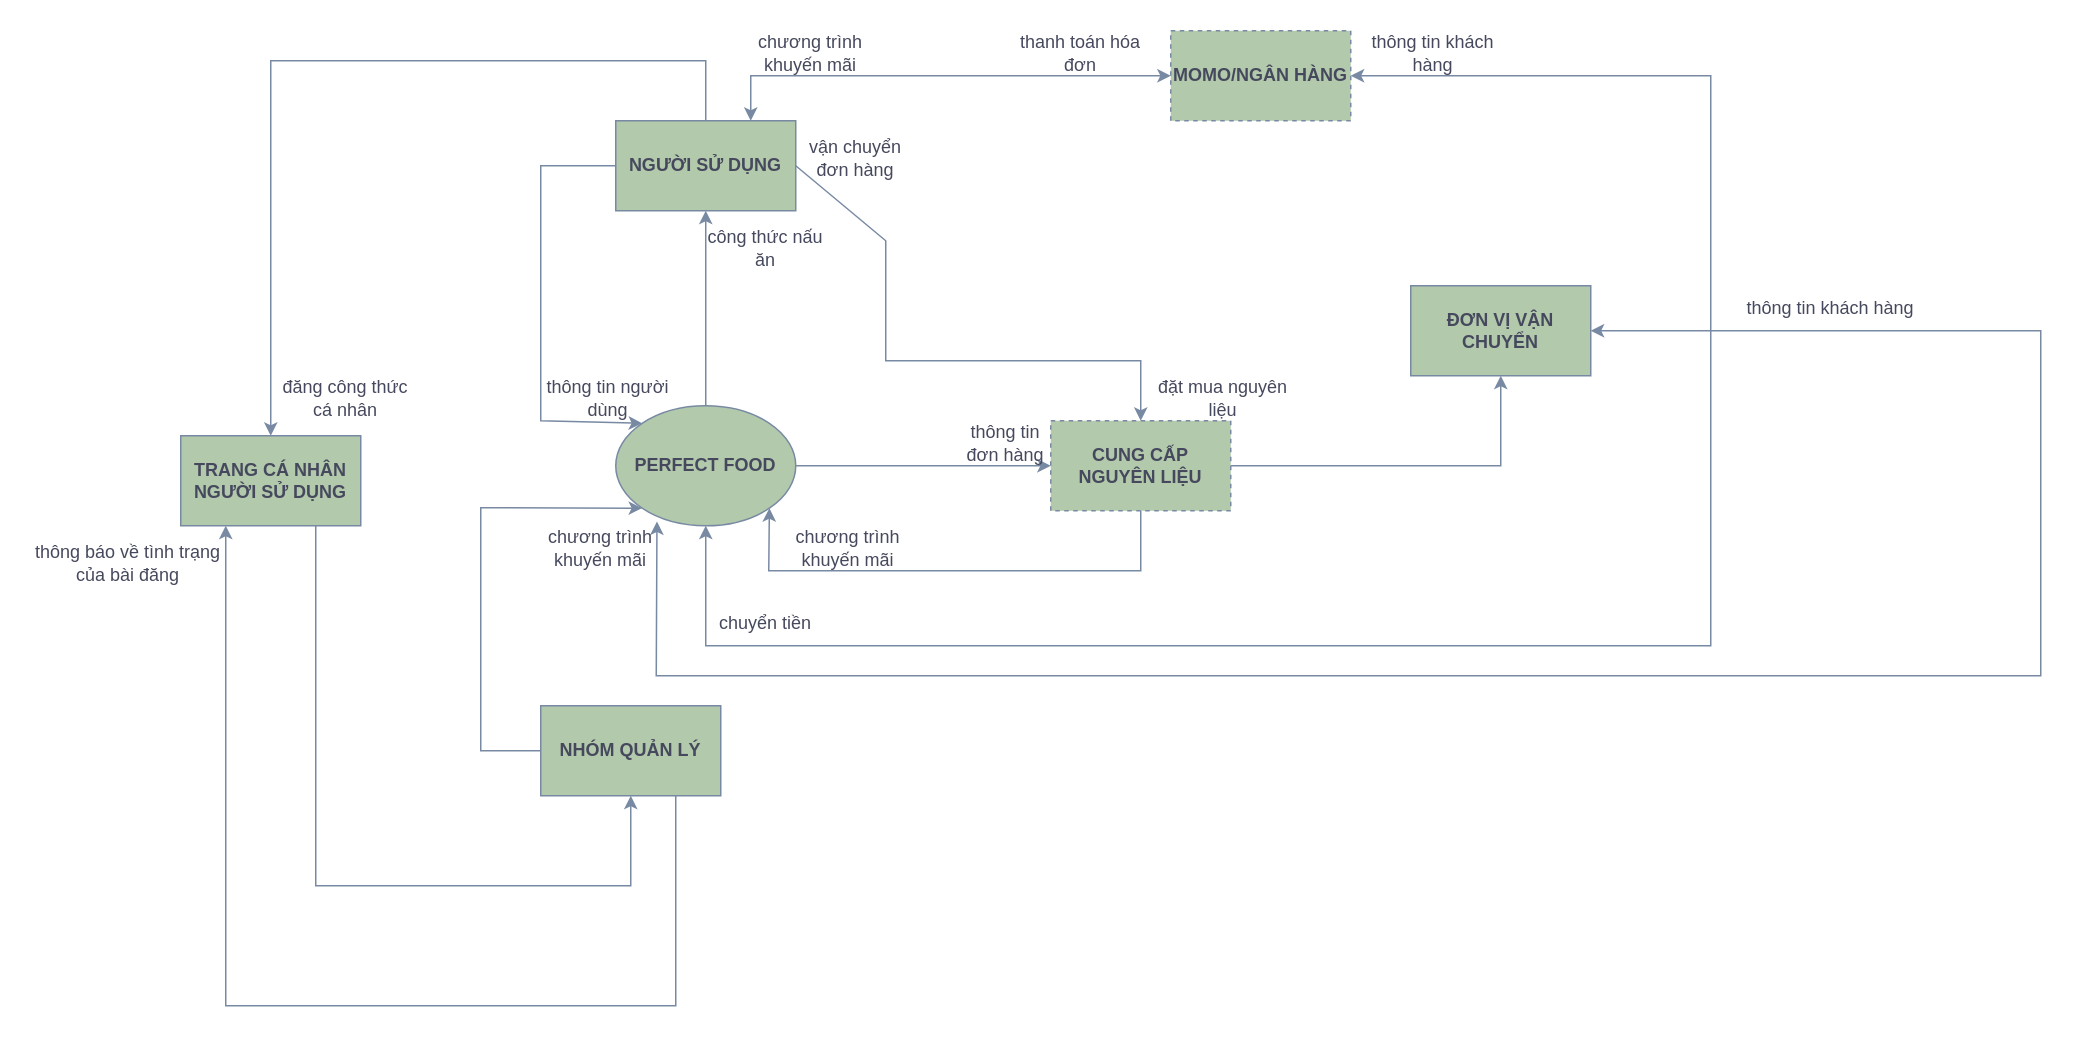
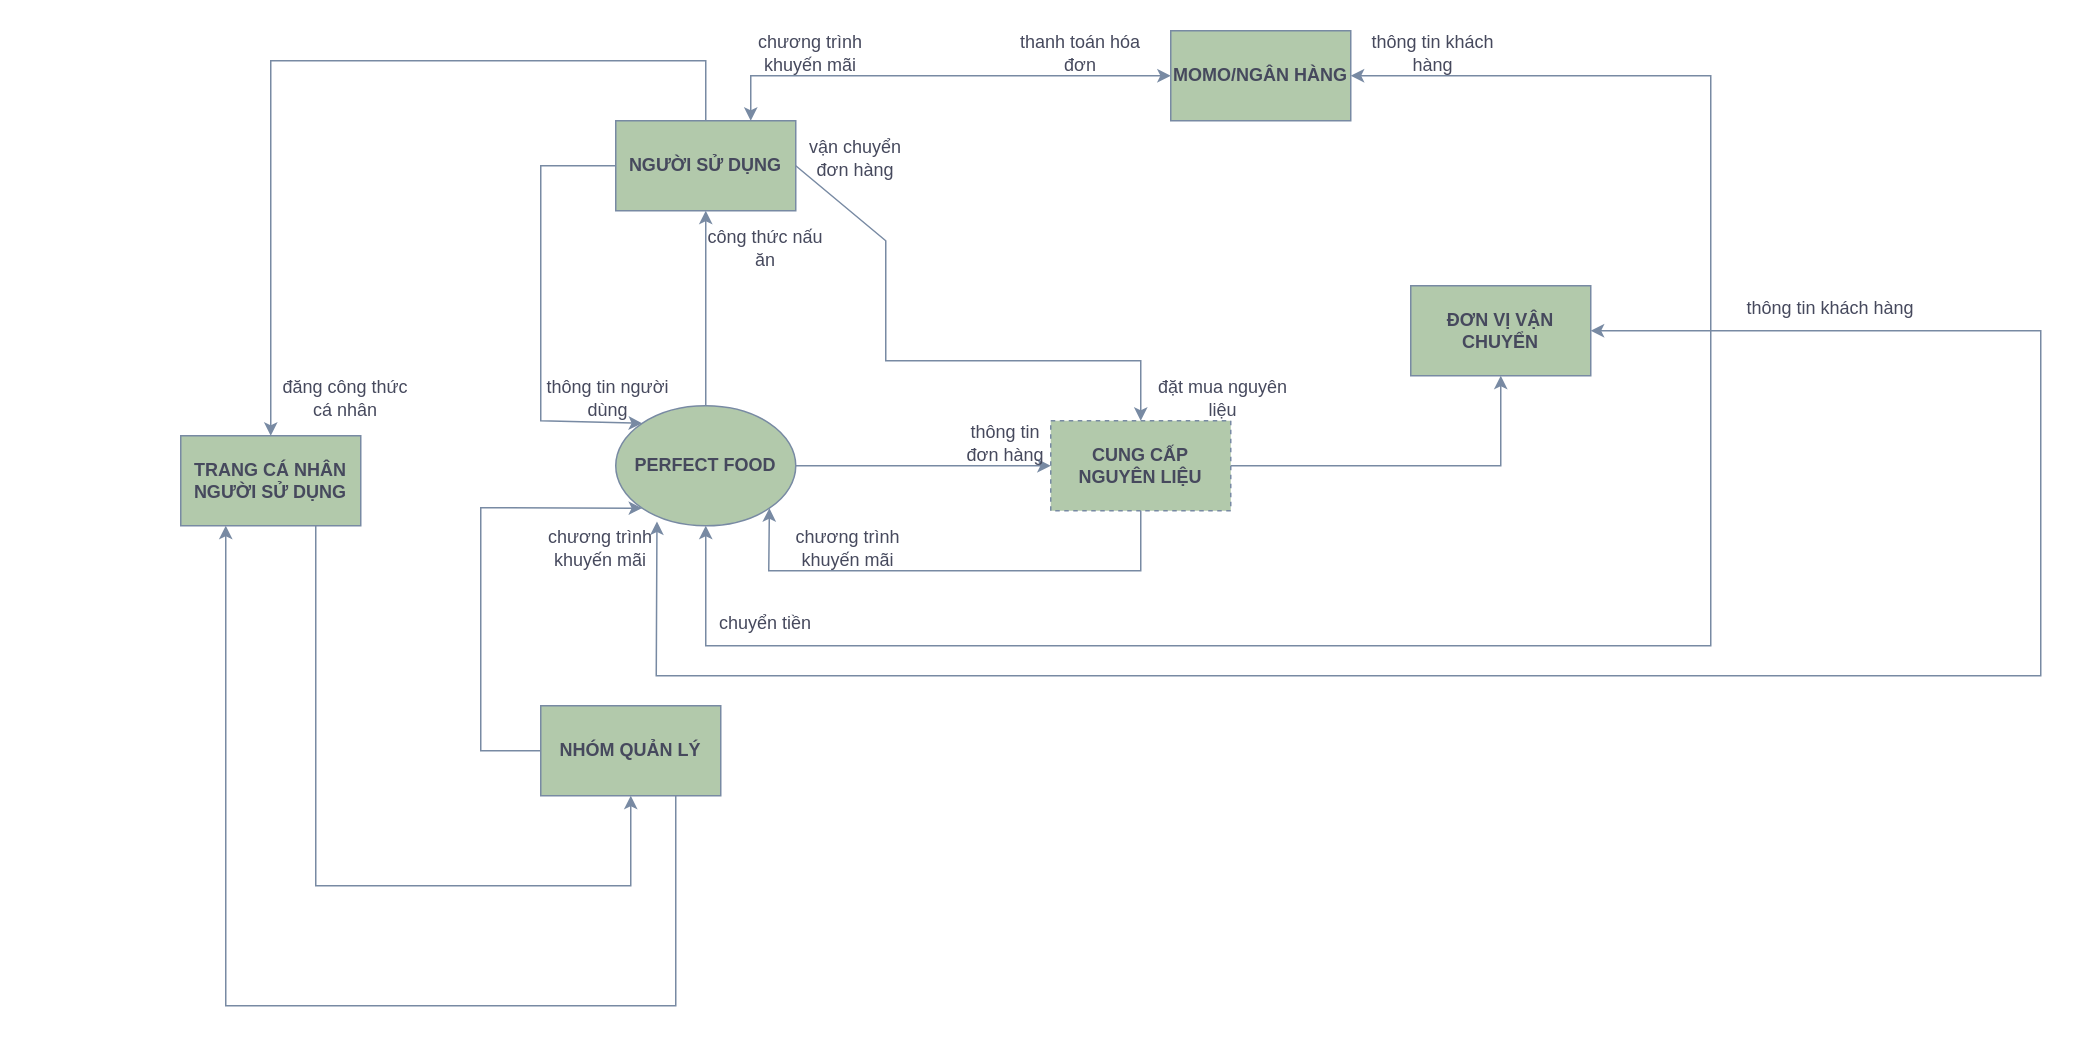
  <mxCell id="0" />
  <mxCell id="1" parent="0" />
  <mxCell id="2" value="&lt;b&gt;CUNG CẤP NGUYÊN LIỆU&lt;/b&gt;" style="rounded=0;whiteSpace=wrap;html=1;labelBackgroundColor=none;fillColor=#B2C9AB;strokeColor=#788AA3;fontColor=#46495D;dashed=1;" vertex="1" parent="1"><mxGeometry x="700" y="280" width="120" height="60" as="geometry" /></mxCell>
  <mxCell id="3" value="&lt;b&gt;NGƯỜI SỬ DỤNG&lt;/b&gt;" style="rounded=0;whiteSpace=wrap;html=1;labelBackgroundColor=none;fillColor=#B2C9AB;strokeColor=#788AA3;fontColor=#46495D;" vertex="1" parent="1"><mxGeometry x="410" y="80" width="120" height="60" as="geometry" /></mxCell>
  <mxCell id="4" value="&lt;b&gt;NHÓM QUẢN LÝ&lt;/b&gt;" style="rounded=0;whiteSpace=wrap;html=1;labelBackgroundColor=none;fillColor=#B2C9AB;strokeColor=#788AA3;fontColor=#46495D;" vertex="1" parent="1"><mxGeometry x="360" y="470" width="120" height="60" as="geometry" /></mxCell>
  <mxCell id="5" value="&lt;b&gt;PERFECT FOOD&lt;/b&gt;" style="ellipse;whiteSpace=wrap;html=1;labelBackgroundColor=none;fillColor=#B2C9AB;strokeColor=#788AA3;fontColor=#46495D;" vertex="1" parent="1"><mxGeometry x="410" y="270" width="120" height="80" as="geometry" /></mxCell>
  <mxCell id="6" value="" style="endArrow=classic;html=1;rounded=0;exitX=0.5;exitY=0;exitDx=0;exitDy=0;entryX=0.5;entryY=1;entryDx=0;entryDy=0;labelBackgroundColor=none;strokeColor=#788AA3;fontColor=default;" edge="1" parent="1" source="5" target="3"><mxGeometry width="50" height="50" relative="1" as="geometry"><mxPoint x="330" y="300" as="sourcePoint" /><mxPoint x="380" y="250" as="targetPoint" /></mxGeometry></mxCell>
  <mxCell id="7" value="thông tin người dùng" style="text;html=1;strokeColor=none;fillColor=none;align=center;verticalAlign=middle;whiteSpace=wrap;rounded=0;labelBackgroundColor=none;fontColor=#46495D;" vertex="1" parent="1"><mxGeometry x="360" y="250" width="90" height="30" as="geometry" /></mxCell>
  <mxCell id="8" value="" style="endArrow=classic;html=1;rounded=0;exitX=0;exitY=0.5;exitDx=0;exitDy=0;entryX=0;entryY=0;entryDx=0;entryDy=0;labelBackgroundColor=none;strokeColor=#788AA3;fontColor=default;" edge="1" parent="1" source="3" target="5"><mxGeometry width="50" height="50" relative="1" as="geometry"><mxPoint x="270" y="250" as="sourcePoint" /><mxPoint x="320" y="200" as="targetPoint" /><Array as="points"><mxPoint x="360" y="110" /><mxPoint x="360" y="280" /></Array></mxGeometry></mxCell>
  <mxCell id="9" value="công thức nấu ăn" style="text;html=1;strokeColor=none;fillColor=none;align=center;verticalAlign=middle;whiteSpace=wrap;rounded=0;labelBackgroundColor=none;fontColor=#46495D;" vertex="1" parent="1"><mxGeometry x="470" y="150" width="80" height="30" as="geometry" /></mxCell>
  <mxCell id="10" value="" style="endArrow=classic;html=1;rounded=0;exitX=1;exitY=0.5;exitDx=0;exitDy=0;entryX=0;entryY=0.5;entryDx=0;entryDy=0;labelBackgroundColor=none;strokeColor=#788AA3;fontColor=default;" edge="1" parent="1" source="5" target="2"><mxGeometry width="50" height="50" relative="1" as="geometry"><mxPoint x="560" y="330" as="sourcePoint" /><mxPoint x="610" y="280" as="targetPoint" /></mxGeometry></mxCell>
  <mxCell id="11" value="thông tin đơn hàng" style="text;html=1;strokeColor=none;fillColor=none;align=center;verticalAlign=middle;whiteSpace=wrap;rounded=0;labelBackgroundColor=none;fontColor=#46495D;" vertex="1" parent="1"><mxGeometry x="640" y="280" width="60" height="30" as="geometry" /></mxCell>
  <mxCell id="12" value="" style="endArrow=classic;html=1;rounded=0;exitX=0.5;exitY=1;exitDx=0;exitDy=0;entryX=1;entryY=1;entryDx=0;entryDy=0;labelBackgroundColor=none;strokeColor=#788AA3;fontColor=default;" edge="1" parent="1" source="2" target="5"><mxGeometry width="50" height="50" relative="1" as="geometry"><mxPoint x="700" y="450" as="sourcePoint" /><mxPoint x="750" y="400" as="targetPoint" /><Array as="points"><mxPoint x="760" y="380" /><mxPoint x="512" y="380" /></Array></mxGeometry></mxCell>
  <mxCell id="13" value="chương trình khuyến mãi" style="text;html=1;strokeColor=none;fillColor=none;align=center;verticalAlign=middle;whiteSpace=wrap;rounded=0;labelBackgroundColor=none;fontColor=#46495D;" vertex="1" parent="1"><mxGeometry x="510" y="350" width="110" height="30" as="geometry" /></mxCell>
  <mxCell id="14" value="" style="endArrow=classic;html=1;rounded=0;exitX=0;exitY=0.5;exitDx=0;exitDy=0;entryX=0;entryY=1;entryDx=0;entryDy=0;labelBackgroundColor=none;strokeColor=#788AA3;fontColor=default;" edge="1" parent="1" source="4" target="5"><mxGeometry width="50" height="50" relative="1" as="geometry"><mxPoint x="320" y="530" as="sourcePoint" /><mxPoint x="370" y="480" as="targetPoint" /><Array as="points"><mxPoint x="320" y="500" /><mxPoint x="320" y="338" /></Array></mxGeometry></mxCell>
  <mxCell id="15" value="&lt;b&gt;TRANG CÁ NHÂN NGƯỜI SỬ DỤNG&lt;/b&gt;" style="rounded=0;whiteSpace=wrap;html=1;labelBackgroundColor=none;fillColor=#B2C9AB;strokeColor=#788AA3;fontColor=#46495D;" vertex="1" parent="1"><mxGeometry x="120" y="290" width="120" height="60" as="geometry" /></mxCell>
  <mxCell id="16" value="" style="endArrow=classic;html=1;rounded=0;exitX=0.5;exitY=0;exitDx=0;exitDy=0;entryX=0.5;entryY=0;entryDx=0;entryDy=0;labelBackgroundColor=none;strokeColor=#788AA3;fontColor=default;" edge="1" parent="1" source="3" target="15"><mxGeometry width="50" height="50" relative="1" as="geometry"><mxPoint x="190" y="120" as="sourcePoint" /><mxPoint x="240" y="70" as="targetPoint" /><Array as="points"><mxPoint x="470" y="40" /><mxPoint x="180" y="40" /></Array></mxGeometry></mxCell>
  <mxCell id="17" value="đăng công thức cá nhân" style="text;html=1;strokeColor=none;fillColor=none;align=center;verticalAlign=middle;whiteSpace=wrap;rounded=0;labelBackgroundColor=none;fontColor=#46495D;" vertex="1" parent="1"><mxGeometry x="180" y="250" width="100" height="30" as="geometry" /></mxCell>
  <mxCell id="18" value="" style="endArrow=classic;html=1;rounded=0;exitX=0.75;exitY=1;exitDx=0;exitDy=0;entryX=0.5;entryY=1;entryDx=0;entryDy=0;labelBackgroundColor=none;strokeColor=#788AA3;fontColor=default;" edge="1" parent="1" source="15" target="4"><mxGeometry width="50" height="50" relative="1" as="geometry"><mxPoint x="120" y="480" as="sourcePoint" /><mxPoint x="170" y="430" as="targetPoint" /><Array as="points"><mxPoint x="210" y="590" /><mxPoint x="420" y="590" /></Array></mxGeometry></mxCell>
  <mxCell id="19" value="" style="endArrow=classic;html=1;rounded=0;exitX=0.75;exitY=1;exitDx=0;exitDy=0;entryX=0.25;entryY=1;entryDx=0;entryDy=0;labelBackgroundColor=none;strokeColor=#788AA3;fontColor=default;" edge="1" parent="1" source="4" target="15"><mxGeometry width="50" height="50" relative="1" as="geometry"><mxPoint x="430" y="670" as="sourcePoint" /><mxPoint x="480" y="620" as="targetPoint" /><Array as="points"><mxPoint x="450" y="670" /><mxPoint x="150" y="670" /></Array></mxGeometry></mxCell>
- <mxCell id="20" value="thông báo về tình trạng của bài đăng" style="text;html=1;strokeColor=none;fillColor=none;align=center;verticalAlign=middle;whiteSpace=wrap;rounded=0;labelBackgroundColor=none;fontColor=#46495D;" vertex="1" parent="1"><mxGeometry y="360" width="130" height="30" as="geometry" x="20" /></mxCell>
  <mxCell id="21" value="" style="endArrow=classic;html=1;rounded=0;exitX=1;exitY=0.5;exitDx=0;exitDy=0;entryX=0.5;entryY=0;entryDx=0;entryDy=0;labelBackgroundColor=none;strokeColor=#788AA3;fontColor=default;" edge="1" parent="1" source="3" target="2"><mxGeometry width="50" height="50" relative="1" as="geometry"><mxPoint x="650" y="180" as="sourcePoint" /><mxPoint x="700" y="130" as="targetPoint" /><Array as="points"><mxPoint x="590" y="160" /><mxPoint x="590" y="240" /><mxPoint x="760" y="240" /></Array></mxGeometry></mxCell>
  <mxCell id="22" value="đặt mua nguyên liệu" style="text;html=1;strokeColor=none;fillColor=none;align=center;verticalAlign=middle;whiteSpace=wrap;rounded=0;labelBackgroundColor=none;fontColor=#46495D;" vertex="1" parent="1"><mxGeometry x="760" y="250" width="110" height="30" as="geometry" /></mxCell>
  <mxCell id="23" value="&lt;b&gt;ĐƠN VỊ VẬN CHUYỂN&lt;/b&gt;" style="rounded=0;whiteSpace=wrap;html=1;labelBackgroundColor=none;fillColor=#B2C9AB;strokeColor=#788AA3;fontColor=#46495D;" vertex="1" parent="1"><mxGeometry x="940" y="190" width="120" height="60" as="geometry" /></mxCell>
  <mxCell id="24" value="" style="endArrow=classic;html=1;rounded=0;exitX=1;exitY=0.5;exitDx=0;exitDy=0;entryX=0.5;entryY=1;entryDx=0;entryDy=0;labelBackgroundColor=none;strokeColor=#788AA3;fontColor=default;" edge="1" parent="1" source="2" target="23"><mxGeometry width="50" height="50" relative="1" as="geometry"><mxPoint x="900" y="340" as="sourcePoint" /><mxPoint x="950" y="290" as="targetPoint" /><Array as="points"><mxPoint x="1000" y="310" /></Array></mxGeometry></mxCell>
  <mxCell id="25" value="" style="endArrow=classic;html=1;rounded=0;exitX=0.75;exitY=0;exitDx=0;exitDy=0;entryX=0;entryY=0.5;entryDx=0;entryDy=0;startArrow=classic;labelBackgroundColor=none;strokeColor=#788AA3;fontColor=default;" edge="1" parent="1" source="3" target="26"><mxGeometry width="50" height="50" relative="1" as="geometry"><mxPoint x="660" y="60" as="sourcePoint" /><mxPoint x="530" as="targetPoint" y="-10" /><Array as="points"><mxPoint x="500" y="50" /></Array></mxGeometry></mxCell>
- <mxCell id="26" value="&lt;b&gt;MOMO/NGÂN HÀNG&lt;/b&gt;" style="rounded=0;whiteSpace=wrap;html=1;labelBackgroundColor=none;fillColor=#B2C9AB;strokeColor=#788AA3;fontColor=#46495D;dashed=1;" vertex="1" parent="1"><mxGeometry x="780" y="20" width="120" height="60" as="geometry" /></mxCell>
+ <mxCell id="26" value="&lt;b&gt;MOMO/NGÂN HÀNG&lt;/b&gt;" style="rounded=0;whiteSpace=wrap;html=1;labelBackgroundColor=none;fillColor=#B2C9AB;strokeColor=#788AA3;fontColor=#46495D;" vertex="1" parent="1"><mxGeometry x="780" y="20" width="120" height="60" as="geometry" /></mxCell>
  <mxCell id="27" value="" style="endArrow=classic;html=1;rounded=0;exitX=1;exitY=0.5;exitDx=0;exitDy=0;entryX=0.5;entryY=1;entryDx=0;entryDy=0;startArrow=classic;labelBackgroundColor=none;strokeColor=#788AA3;fontColor=default;" edge="1" parent="1" source="26" target="5"><mxGeometry width="50" height="50" relative="1" as="geometry"><mxPoint x="960" y="90" as="sourcePoint" /><mxPoint x="1010" y="40" as="targetPoint" /><Array as="points"><mxPoint x="1140" y="50" /><mxPoint x="1140" y="430" /><mxPoint x="770" y="430" /><mxPoint x="470" y="430" /></Array></mxGeometry></mxCell>
  <mxCell id="28" value="chuyển tiền" style="text;html=1;strokeColor=none;fillColor=none;align=center;verticalAlign=middle;whiteSpace=wrap;rounded=0;labelBackgroundColor=none;fontColor=#46495D;" vertex="1" parent="1"><mxGeometry x="445" y="400" width="130" height="30" as="geometry" /></mxCell>
  <mxCell id="29" value="thanh toán hóa đơn" style="text;html=1;strokeColor=none;fillColor=none;align=center;verticalAlign=middle;whiteSpace=wrap;rounded=0;labelBackgroundColor=none;fontColor=#46495D;" vertex="1" parent="1"><mxGeometry x="670" y="20" width="100" height="30" as="geometry" /></mxCell>
  <mxCell id="30" value="vận chuyển đơn hàng" style="text;html=1;strokeColor=none;fillColor=none;align=center;verticalAlign=middle;whiteSpace=wrap;rounded=0;labelBackgroundColor=none;fontColor=#46495D;" vertex="1" parent="1"><mxGeometry x="530" y="90" width="80" height="30" as="geometry" /></mxCell>
  <mxCell id="31" value="thông tin khách hàng" style="text;html=1;strokeColor=none;fillColor=none;align=center;verticalAlign=middle;whiteSpace=wrap;rounded=0;labelBackgroundColor=none;fontColor=#46495D;" vertex="1" parent="1"><mxGeometry x="900" y="20" width="110" height="30" as="geometry" /></mxCell>
  <mxCell id="32" value="chương trình khuyến mãi" style="text;html=1;strokeColor=none;fillColor=none;align=center;verticalAlign=middle;whiteSpace=wrap;rounded=0;labelBackgroundColor=none;fontColor=#46495D;" vertex="1" parent="1"><mxGeometry x="490" y="20" width="100" height="30" as="geometry" /></mxCell>
  <mxCell id="33" value="" style="endArrow=classic;html=1;rounded=0;exitX=1;exitY=0.5;exitDx=0;exitDy=0;entryX=0.229;entryY=0.964;entryDx=0;entryDy=0;entryPerimeter=0;startArrow=classic;labelBackgroundColor=none;strokeColor=#788AA3;fontColor=default;" edge="1" parent="1" source="23" target="5"><mxGeometry width="50" height="50" relative="1" as="geometry"><mxPoint x="1120" y="230" as="sourcePoint" /><mxPoint x="1170" y="180" as="targetPoint" /><Array as="points"><mxPoint x="1360" y="220" /><mxPoint x="1360" y="450" /><mxPoint x="437" y="450" /></Array></mxGeometry></mxCell>
  <mxCell id="34" value="chương trình khuyến mãi" style="text;html=1;strokeColor=none;fillColor=none;align=center;verticalAlign=middle;whiteSpace=wrap;rounded=0;labelBackgroundColor=none;fontColor=#46495D;" vertex="1" parent="1"><mxGeometry x="355" y="350" width="90" height="30" as="geometry" /></mxCell>
  <mxCell id="35" value="thông tin khách hàng" style="text;html=1;strokeColor=none;fillColor=none;align=center;verticalAlign=middle;whiteSpace=wrap;rounded=0;labelBackgroundColor=none;fontColor=#46495D;" vertex="1" parent="1"><mxGeometry x="1160" y="190" width="120" height="30" as="geometry" /></mxCell>
